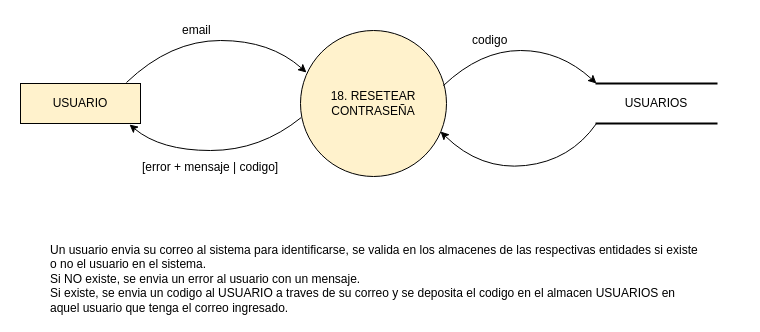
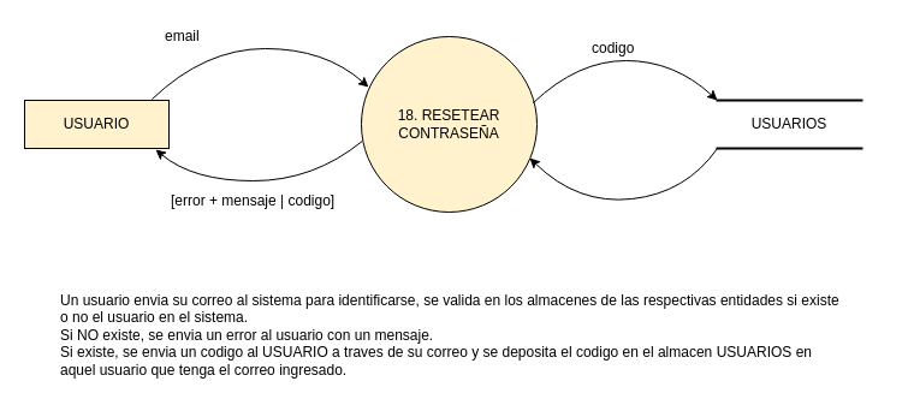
  <mxCell id="0" />
  <mxCell id="1" parent="0" />
  <mxCell id="2" value="18. RESETEAR CONTRASEÑA" style="ellipse;whiteSpace=wrap;html=1;aspect=fixed;fillColor=#fff2cc;" parent="1" vertex="1"><mxGeometry x="300" y="30" width="146" height="146" as="geometry" /></mxCell>
  <mxCell id="3" value="USUARIO" style="rounded=0;whiteSpace=wrap;html=1;fillColor=#fff2cc;" parent="1" vertex="1"><mxGeometry x="20" y="83" width="120" height="40" as="geometry" /></mxCell>
- <mxCell id="4" value="codigo" style="text;html=1;resizable=0;points=[];autosize=1;align=left;verticalAlign=top;spacingTop=-4;" parent="1" vertex="1"><mxGeometry x="470" y="30" width="50" height="20" as="geometry" /></mxCell>
+ <mxCell id="4" value="codigo" style="text;html=1;resizable=0;points=[];autosize=1;align=left;verticalAlign=top;spacingTop=-4;" parent="1" vertex="1"><mxGeometry x="490" y="30" width="50" height="20" as="geometry" /></mxCell>
  <mxCell id="5" value="" style="curved=1;endArrow=classic;html=1;exitX=0.883;exitY=-0.025;exitDx=0;exitDy=0;entryX=0.041;entryY=0.288;entryDx=0;entryDy=0;entryPerimeter=0;exitPerimeter=0;" parent="1" source="3" target="2" edge="1"><mxGeometry width="50" height="50" relative="1" as="geometry"><mxPoint x="30" y="270" as="sourcePoint" /><mxPoint x="150" y="-40" as="targetPoint" /><Array as="points"><mxPoint x="170" y="40" /><mxPoint x="270" y="40" /></Array></mxGeometry></mxCell>
  <mxCell id="6" value="[error + mensaje | codigo]" style="text;html=1;resizable=0;points=[];autosize=1;align=left;verticalAlign=top;spacingTop=-4;" parent="1" vertex="1"><mxGeometry x="140" y="156.5" width="160" height="20" as="geometry" /></mxCell>
- <mxCell id="7" value="email" style="text;html=1;resizable=0;points=[];autosize=1;align=left;verticalAlign=top;spacingTop=-4;" parent="1" vertex="1"><mxGeometry x="180" y="20" width="50" height="20" as="geometry" /></mxCell>
+ <mxCell id="7" value="email" style="text;html=1;resizable=0;points=[];autosize=1;align=left;verticalAlign=top;spacingTop=-4;" parent="1" vertex="1"><mxGeometry x="135" y="20" width="50" height="20" as="geometry" /></mxCell>
  <mxCell id="8" value="" style="curved=1;endArrow=classic;html=1;exitX=0.005;exitY=0.596;exitDx=0;exitDy=0;exitPerimeter=0;entryX=0.908;entryY=1.025;entryDx=0;entryDy=0;entryPerimeter=0;" parent="1" source="2" target="3" edge="1"><mxGeometry width="50" height="50" relative="1" as="geometry"><mxPoint x="180" y="160" as="sourcePoint" /><mxPoint x="80" y="350" as="targetPoint" /><Array as="points"><mxPoint x="260" y="150" /><mxPoint x="160" y="150" /></Array></mxGeometry></mxCell>
  <mxCell id="9" value="USUARIOS" style="shape=partialRectangle;whiteSpace=wrap;html=1;left=0;right=0;fillColor=none;strokeWidth=2;" parent="1" vertex="1"><mxGeometry x="596" y="83" width="120" height="40" as="geometry" /></mxCell>
  <mxCell id="10" value="" style="curved=1;endArrow=classic;html=1;exitX=0;exitY=1;exitDx=0;exitDy=0;entryX=0.959;entryY=0.692;entryDx=0;entryDy=0;entryPerimeter=0;" parent="1" source="9" target="2" edge="1"><mxGeometry width="50" height="50" relative="1" as="geometry"><mxPoint x="649" y="181.5" as="sourcePoint" /><mxPoint x="480" y="130" as="targetPoint" /><Array as="points"><mxPoint x="570" y="160" /><mxPoint x="480" y="170" /></Array></mxGeometry></mxCell>
  <mxCell id="11" value="&lt;div&gt;Un usuario envia su correo al sistema para identificarse, se valida en los almacenes de las respectivas entidades si existe&lt;/div&gt;&lt;div&gt;o no el usuario en el sistema.&lt;/div&gt;&lt;div&gt;Si NO existe, se envia un error al usuario con un mensaje.&lt;/div&gt;&lt;div&gt;Si existe, se envia un codigo al USUARIO a traves de su correo y se deposita el codigo en el almacen USUARIOS en&lt;/div&gt;&lt;div&gt;aquel usuario que tenga el correo ingresado.&lt;br&gt;&lt;/div&gt;" style="text;html=1;resizable=0;points=[];autosize=1;align=left;verticalAlign=top;spacingTop=-4;" parent="1" vertex="1"><mxGeometry x="48" y="240" width="690" height="70" as="geometry" /></mxCell>
  <mxCell id="12" value="" style="curved=1;endArrow=classic;html=1;exitX=0.979;exitY=0.377;exitDx=0;exitDy=0;entryX=0;entryY=0;entryDx=0;entryDy=0;exitPerimeter=0;" parent="1" source="2" target="9" edge="1"><mxGeometry width="50" height="50" relative="1" as="geometry"><mxPoint x="449.96" y="83" as="sourcePoint" /><mxPoint x="629.986" y="73.048" as="targetPoint" /><Array as="points"><mxPoint x="480" y="50" /><mxPoint x="560" y="50" /></Array></mxGeometry></mxCell>
